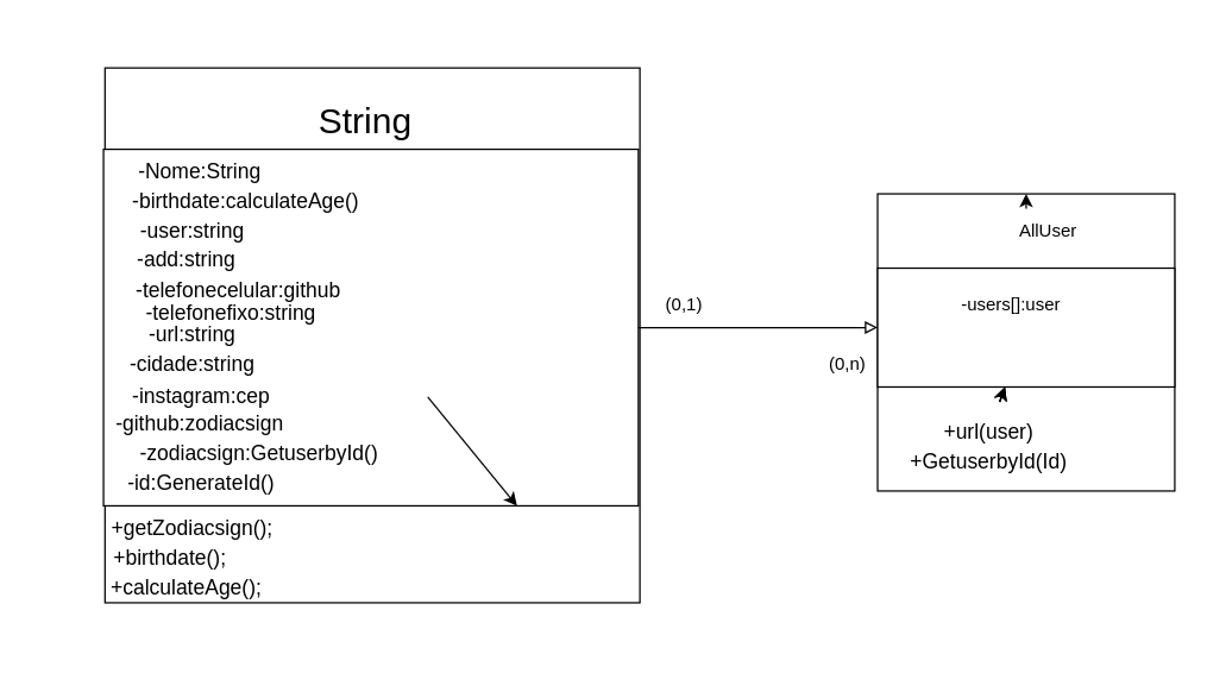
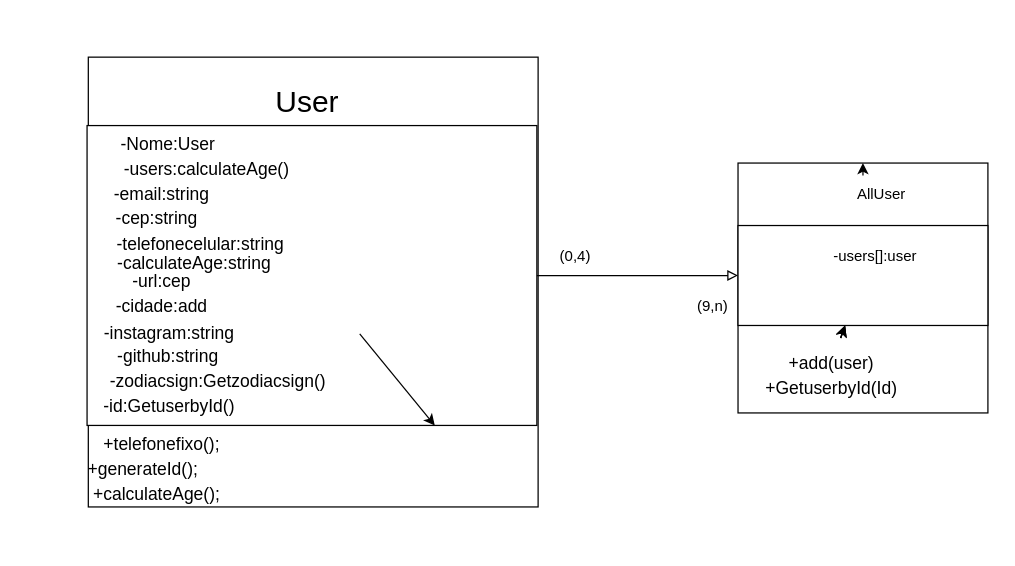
  <mxCell id="0" />
  <mxCell id="1" parent="0" />
  <mxCell id="2" value="" style="group" vertex="1" connectable="0" parent="1"><mxGeometry x="70" y="20" width="720" height="400.48" as="geometry" /></mxCell>
  <mxCell id="3" value="" style="group" vertex="1" connectable="0" parent="2"><mxGeometry width="360" height="400.48" as="geometry" /></mxCell>
  <mxCell id="4" value="" style="whiteSpace=wrap;html=1;aspect=fixed;fontSize=14;" vertex="1" parent="3"><mxGeometry y="25.24" width="360" height="360" as="geometry" /></mxCell>
  <mxCell id="5" value="" style="rounded=0;whiteSpace=wrap;html=1;fontSize=14;" vertex="1" parent="3"><mxGeometry x="-1" y="80" width="360" height="240" as="geometry" /></mxCell>
- <mxCell id="6" value="&lt;span style=&quot;font-size: 24px;&quot;&gt;String&lt;/span&gt;" style="text;html=1;strokeColor=none;fillColor=none;align=center;verticalAlign=middle;whiteSpace=wrap;rounded=0;fontSize=14;" vertex="1" parent="3"><mxGeometry x="122.595" y="35.238" width="105.081" height="52.857" as="geometry" /></mxCell>
+ <mxCell id="6" value="&lt;span style=&quot;font-size: 24px;&quot;&gt;User&lt;/span&gt;" style="text;html=1;strokeColor=none;fillColor=none;align=center;verticalAlign=middle;whiteSpace=wrap;rounded=0;fontSize=14;" vertex="1" parent="3"><mxGeometry x="122.595" y="35.238" width="105.081" height="52.857" as="geometry" /></mxCell>
  <mxCell id="7" value="" style="edgeStyle=none;html=1;fontSize=14;" edge="1" target="5" parent="3"><mxGeometry relative="1" as="geometry"><mxPoint x="217.231" y="246.666" as="sourcePoint" /></mxGeometry></mxCell>
- <mxCell id="8" value="+getZodiacsign();" style="text;html=1;strokeColor=none;fillColor=none;align=center;verticalAlign=middle;whiteSpace=wrap;rounded=0;fontSize=14;" vertex="1" parent="3"><mxGeometry x="-19.996" y="299.754" width="157.622" height="70.476" as="geometry" /></mxCell>
- <mxCell id="9" value="-Nome:String" style="text;html=1;strokeColor=none;fillColor=none;align=center;verticalAlign=middle;whiteSpace=wrap;rounded=0;fontSize=14;" vertex="1" parent="3"><mxGeometry x="-14.724" y="59.524" width="157.622" height="70.476" as="geometry" /></mxCell>
- <mxCell id="10" value="-user:string" style="text;html=1;strokeColor=none;fillColor=none;align=center;verticalAlign=middle;whiteSpace=wrap;rounded=0;fontSize=14;" vertex="1" parent="3"><mxGeometry x="-46.27" y="100" width="210.16" height="70" as="geometry" /></mxCell>
+ <mxCell id="8" value="+telefonefixo();" style="text;html=1;strokeColor=none;fillColor=none;align=center;verticalAlign=middle;whiteSpace=wrap;rounded=0;fontSize=14;" vertex="1" parent="3"><mxGeometry x="-19.996" y="299.754" width="157.622" height="70.476" as="geometry" /></mxCell>
+ <mxCell id="9" value="-Nome:User" style="text;html=1;strokeColor=none;fillColor=none;align=center;verticalAlign=middle;whiteSpace=wrap;rounded=0;fontSize=14;" vertex="1" parent="3"><mxGeometry x="-14.724" y="59.524" width="157.622" height="70.476" as="geometry" /></mxCell>
+ <mxCell id="10" value="-email:string" style="text;html=1;strokeColor=none;fillColor=none;align=center;verticalAlign=middle;whiteSpace=wrap;rounded=0;fontSize=14;" vertex="1" parent="3"><mxGeometry x="-46.27" y="100" width="210.16" height="70" as="geometry" /></mxCell>
  <mxCell id="11" value="+calculateAge();" style="text;html=1;strokeColor=none;fillColor=none;align=center;verticalAlign=middle;whiteSpace=wrap;rounded=0;fontSize=14;" vertex="1" parent="3"><mxGeometry x="-23.726" y="340.004" width="157.622" height="70.476" as="geometry" /></mxCell>
- <mxCell id="12" value="-birthdate:calculateAge()" style="text;html=1;strokeColor=none;fillColor=none;align=center;verticalAlign=middle;whiteSpace=wrap;rounded=0;fontSize=14;" vertex="1" parent="3"><mxGeometry x="-9.996" y="79.282" width="210.162" height="70.476" as="geometry" /></mxCell>
- <mxCell id="13" value="-add:string" style="text;html=1;strokeColor=none;fillColor=none;align=center;verticalAlign=middle;whiteSpace=wrap;rounded=0;fontSize=14;" vertex="1" parent="3"><mxGeometry x="-49.996" y="119.042" width="210.162" height="70.476" as="geometry" /></mxCell>
- <mxCell id="14" value="-telefonefixo:string" style="text;html=1;strokeColor=none;fillColor=none;align=center;verticalAlign=middle;whiteSpace=wrap;rounded=0;fontSize=14;" vertex="1" parent="3"><mxGeometry x="-19.996" y="154.642" width="210.162" height="70.476" as="geometry" /></mxCell>
- <mxCell id="15" value="-telefonecelular:github" style="text;html=1;strokeColor=none;fillColor=none;align=center;verticalAlign=middle;whiteSpace=wrap;rounded=0;fontSize=14;" vertex="1" parent="3"><mxGeometry x="-14.726" y="140.002" width="210.162" height="70.476" as="geometry" /></mxCell>
- <mxCell id="16" value="+birthdate();" style="text;html=1;strokeColor=none;fillColor=none;align=center;verticalAlign=middle;whiteSpace=wrap;rounded=0;fontSize=14;" vertex="1" parent="3"><mxGeometry x="-35.026" y="320.004" width="157.622" height="70.476" as="geometry" /></mxCell>
- <mxCell id="17" value="-url:string" style="text;html=1;strokeColor=none;fillColor=none;align=center;verticalAlign=middle;whiteSpace=wrap;rounded=0;fontSize=14;" vertex="1" parent="3"><mxGeometry x="-46.266" y="170.002" width="210.162" height="70.476" as="geometry" /></mxCell>
- <mxCell id="18" value="-cidade:string" style="text;html=1;strokeColor=none;fillColor=none;align=center;verticalAlign=middle;whiteSpace=wrap;rounded=0;fontSize=14;" vertex="1" parent="3"><mxGeometry x="-46.276" y="189.522" width="210.162" height="70.476" as="geometry" /></mxCell>
- <mxCell id="19" value="-instagram:cep" style="text;html=1;strokeColor=none;fillColor=none;align=center;verticalAlign=middle;whiteSpace=wrap;rounded=0;fontSize=14;" vertex="1" parent="3"><mxGeometry x="-39.996" y="210.482" width="210.162" height="70.476" as="geometry" /></mxCell>
- <mxCell id="20" value="-github:zodiacsign" style="text;html=1;strokeColor=none;fillColor=none;align=center;verticalAlign=middle;whiteSpace=wrap;rounded=0;fontSize=14;" vertex="1" parent="3"><mxGeometry x="-40.996" y="229.282" width="210.162" height="70.476" as="geometry" /></mxCell>
- <mxCell id="21" value="-zodiacsign:GetuserbyId()" style="text;html=1;strokeColor=none;fillColor=none;align=center;verticalAlign=middle;whiteSpace=wrap;rounded=0;fontSize=14;" vertex="1" parent="3"><mxGeometry x="-0.996" y="249.532" width="210.162" height="70.476" as="geometry" /></mxCell>
- <mxCell id="22" value="-id:GenerateId()" style="text;html=1;strokeColor=none;fillColor=none;align=center;verticalAlign=middle;whiteSpace=wrap;rounded=0;fontSize=14;" vertex="1" parent="3"><mxGeometry x="-39.996" y="269.532" width="210.162" height="70.476" as="geometry" /></mxCell>
+ <mxCell id="12" value="-users:calculateAge()" style="text;html=1;strokeColor=none;fillColor=none;align=center;verticalAlign=middle;whiteSpace=wrap;rounded=0;fontSize=14;" vertex="1" parent="3"><mxGeometry x="-9.996" y="79.282" width="210.162" height="70.476" as="geometry" /></mxCell>
+ <mxCell id="13" value="-cep:string" style="text;html=1;strokeColor=none;fillColor=none;align=center;verticalAlign=middle;whiteSpace=wrap;rounded=0;fontSize=14;" vertex="1" parent="3"><mxGeometry x="-49.996" y="119.042" width="210.162" height="70.476" as="geometry" /></mxCell>
+ <mxCell id="14" value="-calculateAge:string" style="text;html=1;strokeColor=none;fillColor=none;align=center;verticalAlign=middle;whiteSpace=wrap;rounded=0;fontSize=14;" vertex="1" parent="3"><mxGeometry x="-19.996" y="154.642" width="210.162" height="70.476" as="geometry" /></mxCell>
+ <mxCell id="15" value="-telefonecelular:string" style="text;html=1;strokeColor=none;fillColor=none;align=center;verticalAlign=middle;whiteSpace=wrap;rounded=0;fontSize=14;" vertex="1" parent="3"><mxGeometry x="-14.726" y="140.002" width="210.162" height="70.476" as="geometry" /></mxCell>
+ <mxCell id="16" value="+generateId();" style="text;html=1;strokeColor=none;fillColor=none;align=center;verticalAlign=middle;whiteSpace=wrap;rounded=0;fontSize=14;" vertex="1" parent="3"><mxGeometry x="-35.026" y="320.004" width="157.622" height="70.476" as="geometry" /></mxCell>
+ <mxCell id="17" value="-url:cep" style="text;html=1;strokeColor=none;fillColor=none;align=center;verticalAlign=middle;whiteSpace=wrap;rounded=0;fontSize=14;" vertex="1" parent="3"><mxGeometry x="-46.266" y="170.002" width="210.162" height="70.476" as="geometry" /></mxCell>
+ <mxCell id="18" value="-cidade:add" style="text;html=1;strokeColor=none;fillColor=none;align=center;verticalAlign=middle;whiteSpace=wrap;rounded=0;fontSize=14;" vertex="1" parent="3"><mxGeometry x="-46.276" y="189.522" width="210.162" height="70.476" as="geometry" /></mxCell>
+ <mxCell id="19" value="-instagram:string" style="text;html=1;strokeColor=none;fillColor=none;align=center;verticalAlign=middle;whiteSpace=wrap;rounded=0;fontSize=14;" vertex="1" parent="3"><mxGeometry x="-39.996" y="210.482" width="210.162" height="70.476" as="geometry" /></mxCell>
+ <mxCell id="20" value="-github:string" style="text;html=1;strokeColor=none;fillColor=none;align=center;verticalAlign=middle;whiteSpace=wrap;rounded=0;fontSize=14;" vertex="1" parent="3"><mxGeometry x="-40.996" y="229.282" width="210.162" height="70.476" as="geometry" /></mxCell>
+ <mxCell id="21" value="-zodiacsign:Getzodiacsign()" style="text;html=1;strokeColor=none;fillColor=none;align=center;verticalAlign=middle;whiteSpace=wrap;rounded=0;fontSize=14;" vertex="1" parent="3"><mxGeometry x="-0.996" y="249.532" width="210.162" height="70.476" as="geometry" /></mxCell>
+ <mxCell id="22" value="-id:GetuserbyId()" style="text;html=1;strokeColor=none;fillColor=none;align=center;verticalAlign=middle;whiteSpace=wrap;rounded=0;fontSize=14;" vertex="1" parent="3"><mxGeometry x="-39.996" y="269.532" width="210.162" height="70.476" as="geometry" /></mxCell>
  <mxCell id="23" value="" style="edgeStyle=none;html=1;fontSize=14;" edge="1" parent="2"><mxGeometry relative="1" as="geometry"><mxPoint x="702.143" y="300" as="sourcePoint" /><mxPoint x="705.714" y="290" as="targetPoint" /></mxGeometry></mxCell>
  <mxCell id="24" value="" style="edgeStyle=none;html=1;fontSize=14;" edge="1" parent="2"><mxGeometry relative="1" as="geometry"><mxPoint x="702.143" y="300" as="sourcePoint" /><mxPoint x="705.714" y="290" as="targetPoint" /></mxGeometry></mxCell>
  <mxCell id="25" value="" style="edgeStyle=none;html=1;fontSize=14;" edge="1" parent="2"><mxGeometry relative="1" as="geometry"><mxPoint x="702.143" y="300" as="sourcePoint" /><mxPoint x="705.714" y="290" as="targetPoint" /></mxGeometry></mxCell>
  <mxCell id="26" value="" style="group" vertex="1" connectable="0" parent="2"><mxGeometry x="520" y="110" width="200" height="200" as="geometry" /></mxCell>
  <mxCell id="27" value="" style="whiteSpace=wrap;html=1;aspect=fixed;fontSize=14;" vertex="1" parent="26"><mxGeometry width="200" height="200" as="geometry" /></mxCell>
  <mxCell id="28" value="" style="rounded=0;whiteSpace=wrap;html=1;fontSize=14;" vertex="1" parent="26"><mxGeometry y="50" width="200" height="80" as="geometry" /></mxCell>
  <mxCell id="29" style="edgeStyle=none;html=1;" edge="1" parent="26" target="27"><mxGeometry relative="1" as="geometry"><mxPoint x="100" y="10" as="sourcePoint" /></mxGeometry></mxCell>
  <mxCell id="30" value="" style="edgeStyle=none;html=1;fontSize=14;" edge="1" source="33" target="28" parent="26"><mxGeometry relative="1" as="geometry" /></mxCell>
  <mxCell id="31" value="" style="edgeStyle=none;html=1;fontSize=14;" edge="1" source="33" target="28" parent="26"><mxGeometry relative="1" as="geometry" /></mxCell>
  <mxCell id="32" value="" style="edgeStyle=none;html=1;fontSize=14;" edge="1" source="33" target="28" parent="26"><mxGeometry relative="1" as="geometry" /></mxCell>
- <mxCell id="33" value="+url(user)" style="text;html=1;strokeColor=none;fillColor=none;align=center;verticalAlign=middle;whiteSpace=wrap;rounded=0;fontSize=14;" vertex="1" parent="26"><mxGeometry x="30" y="140" width="90" height="40" as="geometry" /></mxCell>
+ <mxCell id="33" value="+add(user)" style="text;html=1;strokeColor=none;fillColor=none;align=center;verticalAlign=middle;whiteSpace=wrap;rounded=0;fontSize=14;" vertex="1" parent="26"><mxGeometry x="30" y="140" width="90" height="40" as="geometry" /></mxCell>
  <mxCell id="34" value="AllUser" style="text;html=1;strokeColor=none;fillColor=none;align=center;verticalAlign=middle;whiteSpace=wrap;rounded=0;" vertex="1" parent="26"><mxGeometry x="85" y="10" width="60" height="30" as="geometry" /></mxCell>
- <mxCell id="35" value="-users[]:user" style="text;html=1;strokeColor=none;fillColor=none;align=center;verticalAlign=middle;whiteSpace=wrap;rounded=0;" vertex="1" parent="26"><mxGeometry x="30" y="60" width="120" height="30" as="geometry" /></mxCell>
+ <mxCell id="35" value="-users[]:user" style="text;html=1;strokeColor=none;fillColor=none;align=center;verticalAlign=middle;whiteSpace=wrap;rounded=0;" vertex="1" parent="26"><mxGeometry x="50" y="60" width="120" height="30" as="geometry" /></mxCell>
  <mxCell id="36" value="+GetuserbyId(Id)" style="text;html=1;strokeColor=none;fillColor=none;align=center;verticalAlign=middle;whiteSpace=wrap;rounded=0;fontSize=14;" vertex="1" parent="26"><mxGeometry x="30" y="160" width="90" height="40" as="geometry" /></mxCell>
  <mxCell id="37" style="edgeStyle=none;html=1;exitX=1;exitY=0.5;exitDx=0;exitDy=0;entryX=0;entryY=0.5;entryDx=0;entryDy=0;endArrow=block;endFill=0;" edge="1" parent="2" source="5" target="28"><mxGeometry relative="1" as="geometry" /></mxCell>
- <mxCell id="38" value="(0,1)" style="text;html=1;strokeColor=none;fillColor=none;align=center;verticalAlign=middle;whiteSpace=wrap;rounded=0;" vertex="1" parent="2"><mxGeometry x="360" y="170" width="60" height="30" as="geometry" /></mxCell>
- <mxCell id="39" value="(0,n)" style="text;html=1;strokeColor=none;fillColor=none;align=center;verticalAlign=middle;whiteSpace=wrap;rounded=0;" vertex="1" parent="2"><mxGeometry x="470" y="210" width="60" height="30" as="geometry" /></mxCell>
+ <mxCell id="38" value="(0,4)" style="text;html=1;strokeColor=none;fillColor=none;align=center;verticalAlign=middle;whiteSpace=wrap;rounded=0;" vertex="1" parent="2"><mxGeometry x="360" y="170" width="60" height="30" as="geometry" /></mxCell>
+ <mxCell id="39" value="(9,n)" style="text;html=1;strokeColor=none;fillColor=none;align=center;verticalAlign=middle;whiteSpace=wrap;rounded=0;" vertex="1" parent="2"><mxGeometry x="470" y="210" width="60" height="30" as="geometry" /></mxCell>
